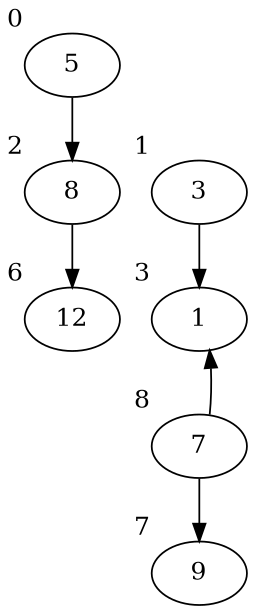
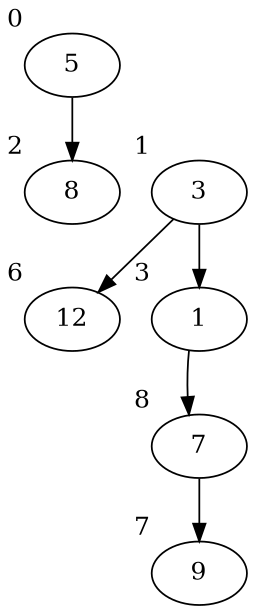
  digraph {
    ordering=out
    5 [xlabel=0]
    8 [xlabel=2]
    3 [xlabel=1]
    1 [xlabel=3]
    12 [xlabel=6]
    7 [xlabel=8]
    9 [xlabel=7]
    5 -> 8
-   8 -> 12
+   3 -> 12
    3 -> 1
-   7 -> 1
+   1 -> 7
    7 -> 9
  }
